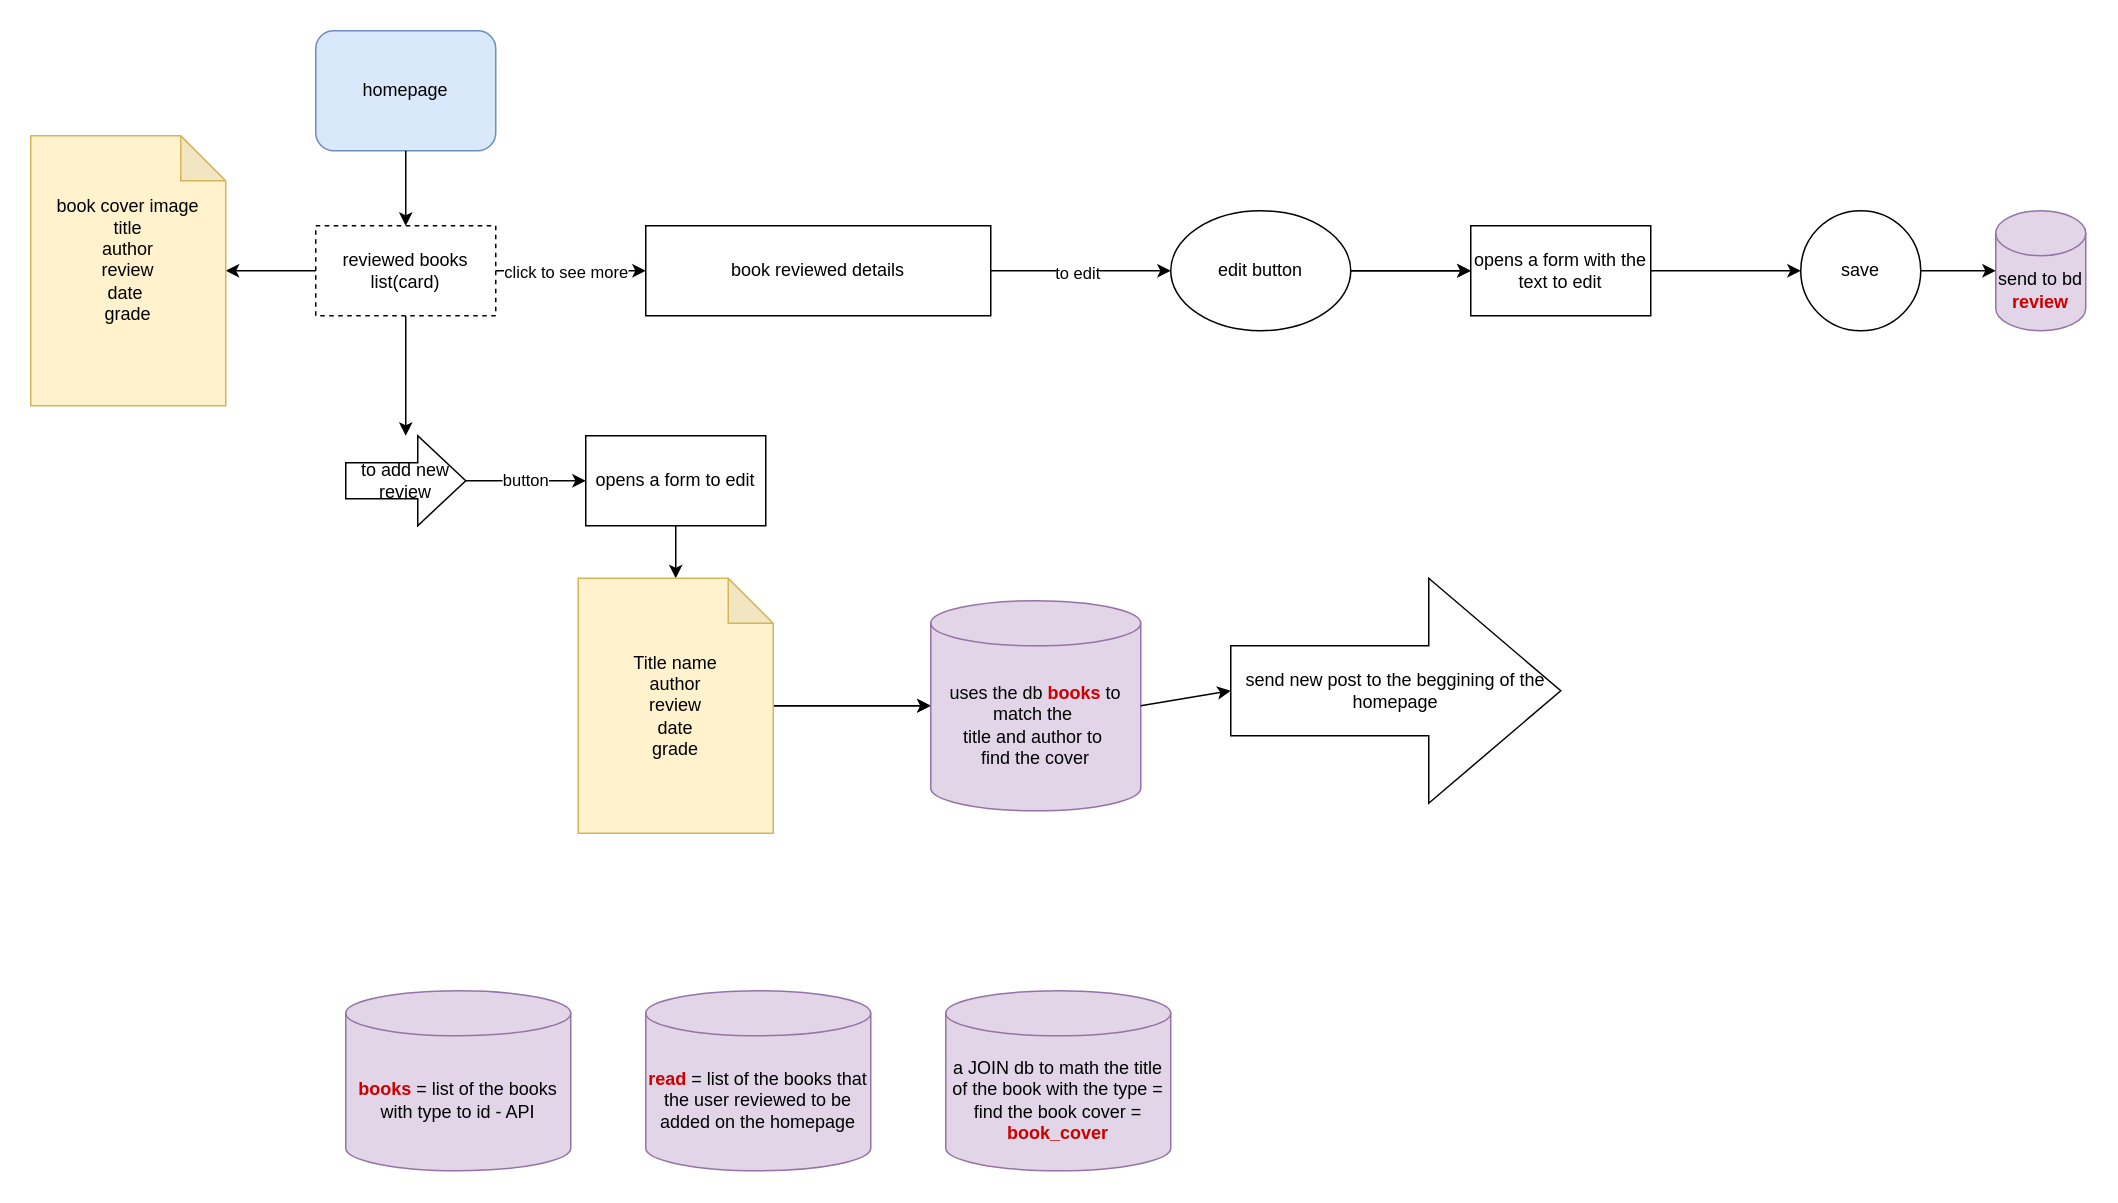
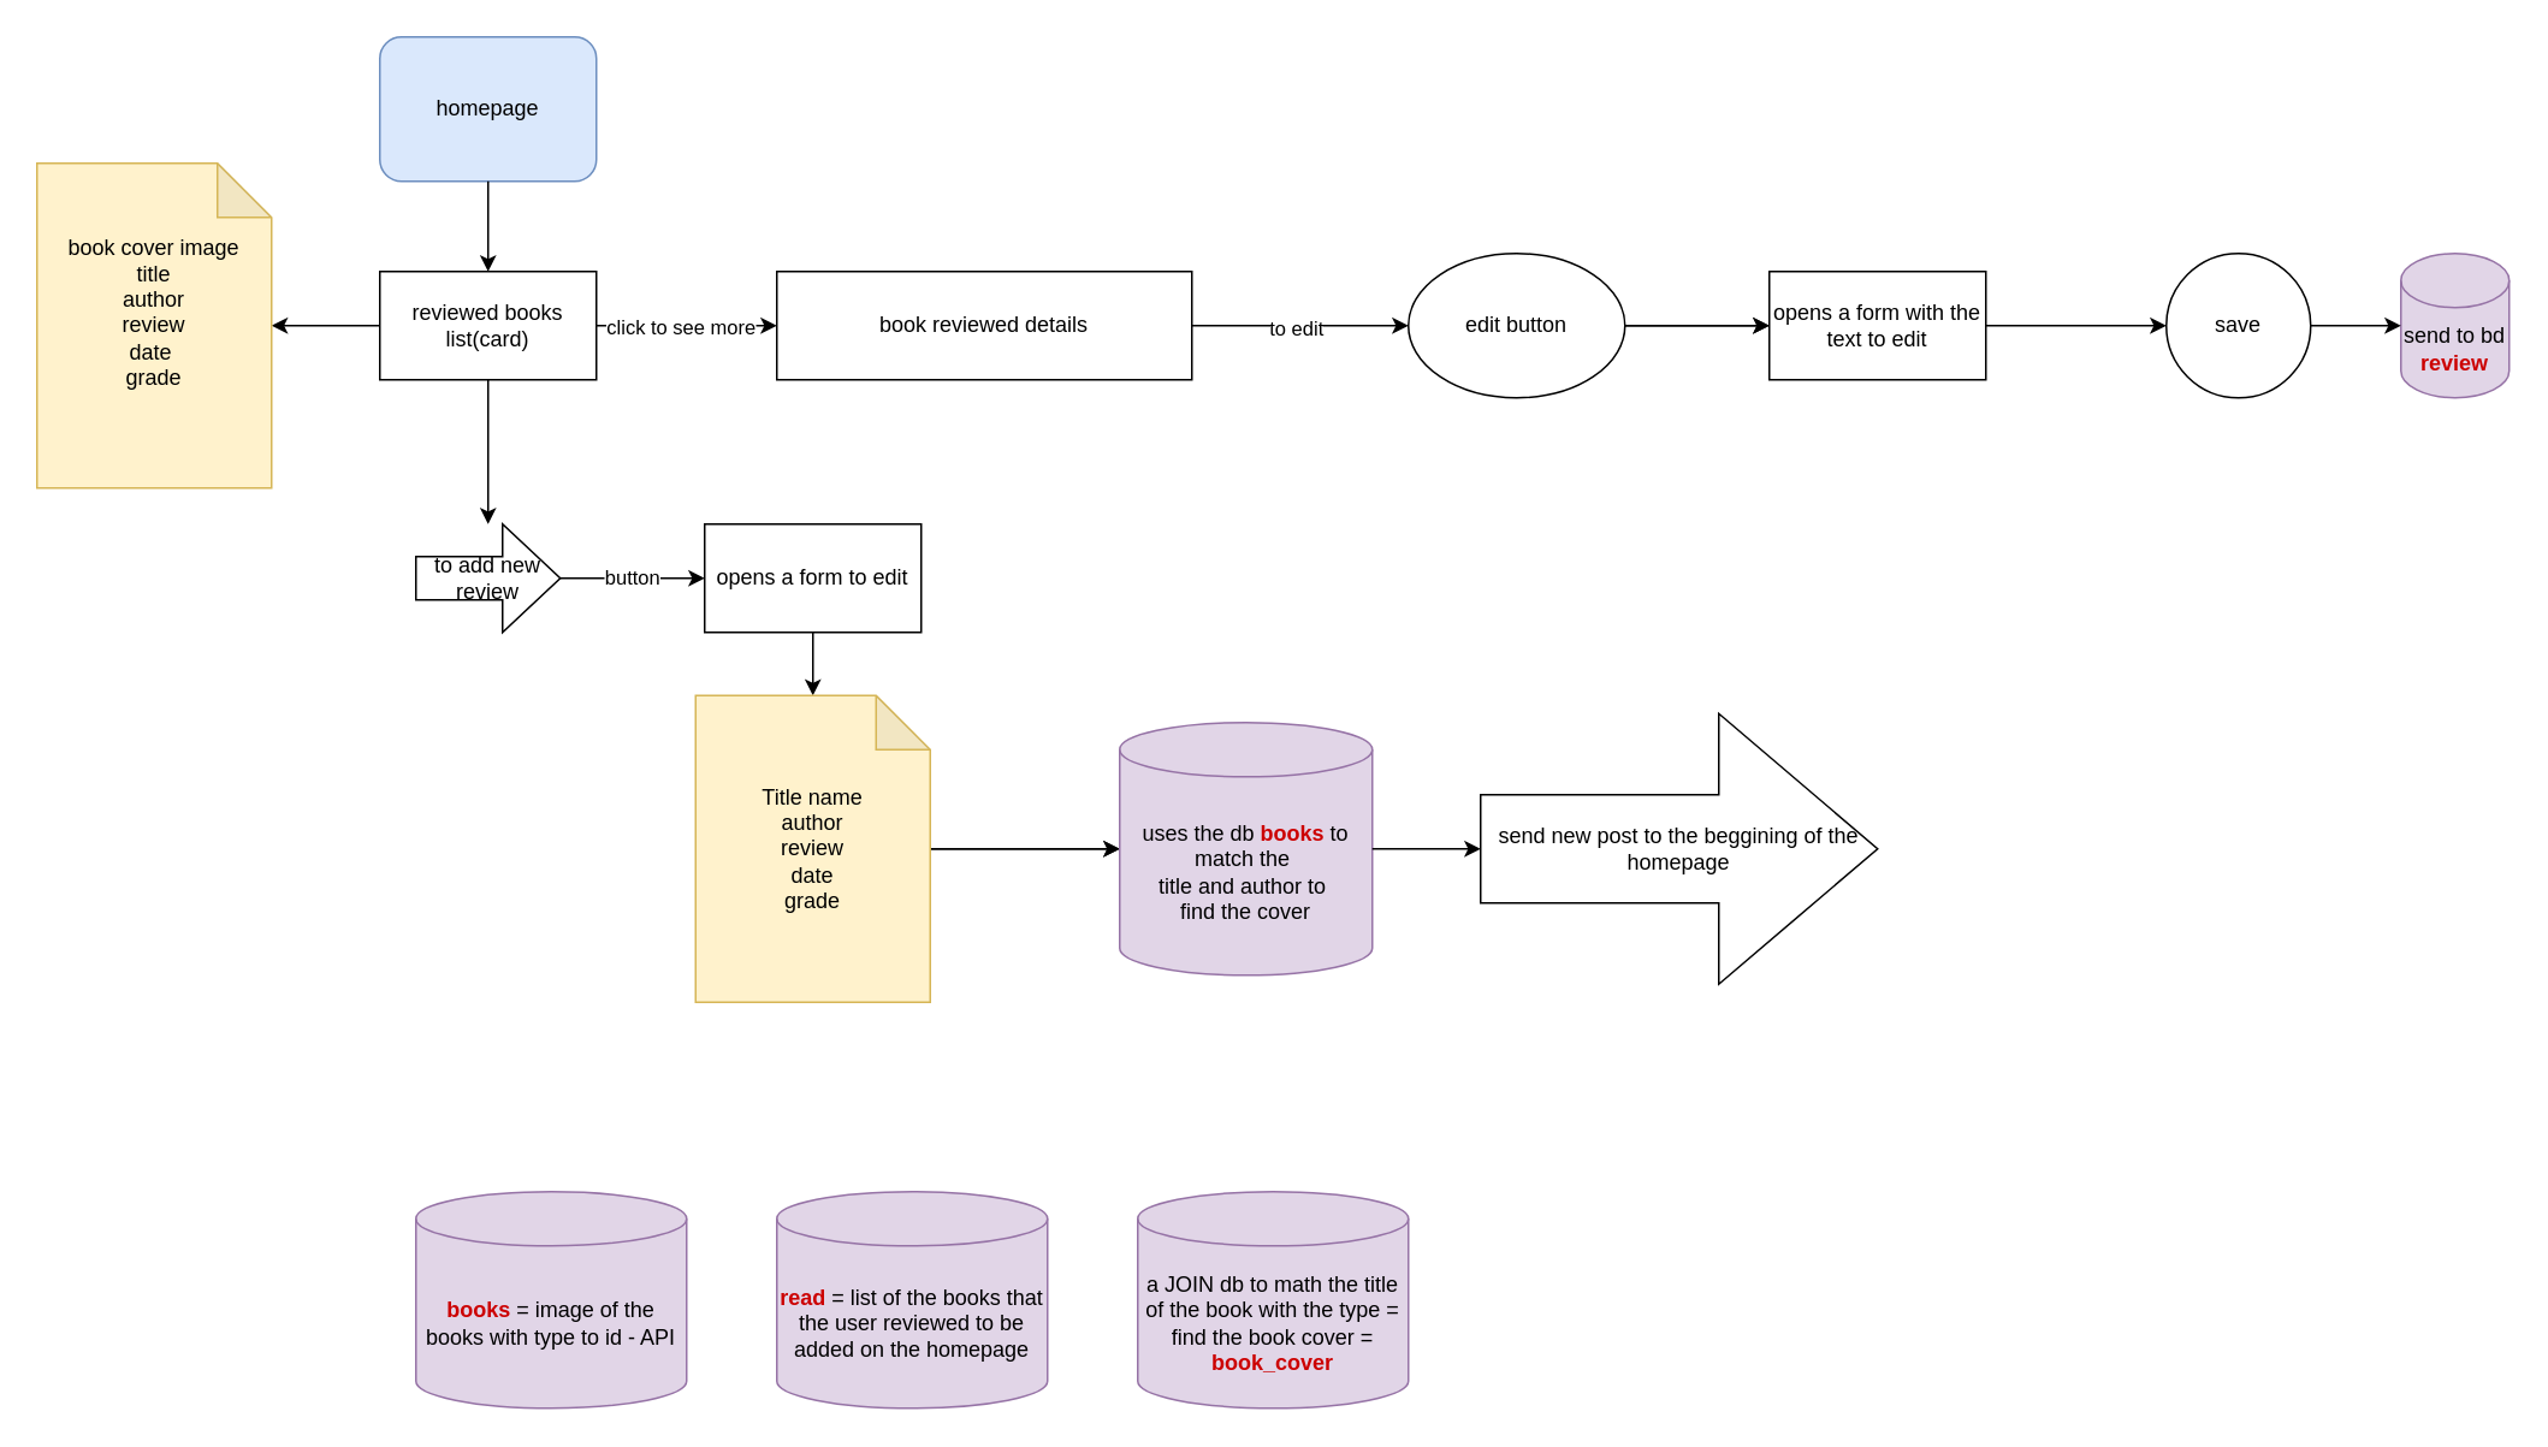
  <mxCell id="0" />
  <mxCell id="1" parent="0" />
  <mxCell id="2" value="homepage" style="rounded=1;whiteSpace=wrap;html=1;fontSize=12;glass=0;strokeWidth=1;shadow=0;fillColor=#dae8fc;strokeColor=#6c8ebf;" parent="1" vertex="1"><mxGeometry x="210" y="20" width="120" height="80" as="geometry" /></mxCell>
  <mxCell id="3" value="" style="endArrow=classic;html=1;rounded=0;exitX=0.5;exitY=1;exitDx=0;exitDy=0;" edge="1" parent="1" source="2" target="5"><mxGeometry width="50" height="50" relative="1" as="geometry"><mxPoint x="520" y="400" as="sourcePoint" /><mxPoint x="270" y="180" as="targetPoint" /></mxGeometry></mxCell>
  <mxCell id="4" value="" style="edgeStyle=orthogonalEdgeStyle;rounded=0;orthogonalLoop=1;jettySize=auto;html=1;" edge="1" parent="1" source="5" target="14"><mxGeometry relative="1" as="geometry" /></mxCell>
- <mxCell id="5" value="reviewed books list(card)" style="rounded=0;whiteSpace=wrap;html=1;dashed=1;" vertex="1" parent="1"><mxGeometry x="210" y="150" width="120" height="60" as="geometry" /></mxCell>
+ <mxCell id="5" value="reviewed books list(card)" style="rounded=0;whiteSpace=wrap;html=1;" vertex="1" parent="1"><mxGeometry x="210" y="150" width="120" height="60" as="geometry" /></mxCell>
  <mxCell id="6" value="" style="endArrow=classic;html=1;rounded=0;exitX=0;exitY=0.5;exitDx=0;exitDy=0;" edge="1" parent="1" source="5" target="7"><mxGeometry width="50" height="50" relative="1" as="geometry"><mxPoint x="520" y="400" as="sourcePoint" /><mxPoint x="270" y="260" as="targetPoint" /></mxGeometry></mxCell>
  <mxCell id="7" value="book cover image&lt;div&gt;title&lt;/div&gt;&lt;div&gt;author&lt;/div&gt;&lt;div&gt;review&lt;/div&gt;&lt;div&gt;date&amp;nbsp;&lt;/div&gt;&lt;div&gt;grade&lt;/div&gt;&lt;div&gt;&lt;br&gt;&lt;/div&gt;" style="shape=note;whiteSpace=wrap;html=1;backgroundOutline=1;darkOpacity=0.05;fillColor=#fff2cc;strokeColor=#d6b656;" vertex="1" parent="1"><mxGeometry x="20" y="90" width="130" height="180" as="geometry" /></mxCell>
  <mxCell id="8" value="" style="endArrow=classic;html=1;rounded=0;exitX=1;exitY=0.5;exitDx=0;exitDy=0;" edge="1" parent="1" source="5" target="12"><mxGeometry width="50" height="50" relative="1" as="geometry"><mxPoint x="520" y="400" as="sourcePoint" /><mxPoint x="500" y="180" as="targetPoint" /></mxGeometry></mxCell>
  <mxCell id="9" value="click to see more" style="edgeLabel;html=1;align=center;verticalAlign=middle;resizable=0;points=[];" vertex="1" connectable="0" parent="8"><mxGeometry x="-0.083" relative="1" as="geometry"><mxPoint as="offset" /></mxGeometry></mxCell>
  <mxCell id="10" value="" style="edgeStyle=orthogonalEdgeStyle;rounded=0;orthogonalLoop=1;jettySize=auto;html=1;" edge="1" parent="1" source="12" target="25"><mxGeometry relative="1" as="geometry"><mxPoint x="780" y="180" as="targetPoint" /></mxGeometry></mxCell>
  <mxCell id="11" value="to edit" style="edgeLabel;html=1;align=center;verticalAlign=middle;resizable=0;points=[];" vertex="1" connectable="0" parent="10"><mxGeometry x="-0.05" y="-1" relative="1" as="geometry"><mxPoint as="offset" /></mxGeometry></mxCell>
  <mxCell id="12" value="book reviewed details" style="rounded=0;whiteSpace=wrap;html=1;" vertex="1" parent="1"><mxGeometry x="430" y="150" width="230" height="60" as="geometry" /></mxCell>
  <mxCell id="13" value="" style="edgeStyle=orthogonalEdgeStyle;rounded=0;orthogonalLoop=1;jettySize=auto;html=1;" edge="1" parent="1"><mxGeometry relative="1" as="geometry"><mxPoint x="900" y="180" as="sourcePoint" /><mxPoint x="980" y="180" as="targetPoint" /></mxGeometry></mxCell>
  <mxCell id="14" value="to add new review" style="shape=singleArrow;whiteSpace=wrap;html=1;arrowWidth=0.4;arrowSize=0.4;rounded=0;" vertex="1" parent="1"><mxGeometry x="230" y="290" width="80" height="60" as="geometry" /></mxCell>
  <mxCell id="15" value="button" style="endArrow=classic;html=1;rounded=0;exitX=1;exitY=0.5;exitDx=0;exitDy=0;exitPerimeter=0;" edge="1" parent="1" source="14" target="17"><mxGeometry width="50" height="50" relative="1" as="geometry"><mxPoint x="520" y="450" as="sourcePoint" /><mxPoint x="450" y="320" as="targetPoint" /></mxGeometry></mxCell>
  <mxCell id="16" value="" style="edgeStyle=orthogonalEdgeStyle;rounded=0;orthogonalLoop=1;jettySize=auto;html=1;" edge="1" parent="1" source="17" target="20"><mxGeometry relative="1" as="geometry" /></mxCell>
  <mxCell id="17" value="opens a form to edit" style="rounded=0;whiteSpace=wrap;html=1;" vertex="1" parent="1"><mxGeometry x="390" y="290" width="120" height="60" as="geometry" /></mxCell>
  <mxCell id="18" value="" style="edgeStyle=orthogonalEdgeStyle;rounded=0;orthogonalLoop=1;jettySize=auto;html=1;" edge="1" parent="1" source="20"><mxGeometry relative="1" as="geometry"><mxPoint x="620" y="470" as="targetPoint" /></mxGeometry></mxCell>
  <mxCell id="19" value="" style="edgeStyle=orthogonalEdgeStyle;rounded=0;orthogonalLoop=1;jettySize=auto;html=1;" edge="1" parent="1" source="20"><mxGeometry relative="1" as="geometry"><mxPoint x="620" y="470" as="targetPoint" /></mxGeometry></mxCell>
  <mxCell id="20" value="Title name&lt;div&gt;author&lt;/div&gt;&lt;div&gt;review&lt;/div&gt;&lt;div&gt;date&lt;/div&gt;&lt;div&gt;grade&lt;/div&gt;" style="shape=note;whiteSpace=wrap;html=1;backgroundOutline=1;darkOpacity=0.05;fillColor=#fff2cc;strokeColor=#d6b656;" vertex="1" parent="1"><mxGeometry x="385" y="385" width="130" height="170" as="geometry" /></mxCell>
- <mxCell id="21" value="send new post to the beggining of the homepage" style="shape=singleArrow;whiteSpace=wrap;html=1;arrowWidth=0.4;arrowSize=0.4;" vertex="1" parent="1"><mxGeometry x="820" y="385" width="220" height="150" as="geometry" /></mxCell>
+ <mxCell id="21" value="send new post to the beggining of the homepage" style="shape=singleArrow;whiteSpace=wrap;html=1;arrowWidth=0.4;arrowSize=0.4;" vertex="1" parent="1"><mxGeometry x="820" y="395" width="220" height="150" as="geometry" /></mxCell>
  <mxCell id="22" value="uses the db&amp;nbsp;&lt;b&gt;&lt;font color=&quot;#cc0000&quot;&gt;books&lt;/font&gt;&lt;/b&gt;&amp;nbsp;to match the&amp;nbsp;&lt;div&gt;title and author to&amp;nbsp;&lt;/div&gt;&lt;div&gt;find the cover&lt;/div&gt;" style="shape=cylinder3;whiteSpace=wrap;html=1;boundedLbl=1;backgroundOutline=1;size=15;fillColor=#e1d5e7;strokeColor=#9673a6;" vertex="1" parent="1"><mxGeometry x="620" y="400" width="140" height="140" as="geometry" /></mxCell>
  <mxCell id="23" value="" style="endArrow=classic;html=1;rounded=0;exitX=1;exitY=0.5;exitDx=0;exitDy=0;exitPerimeter=0;entryX=0;entryY=0.5;entryDx=0;entryDy=0;entryPerimeter=0;" edge="1" parent="1" source="22" target="21"><mxGeometry width="50" height="50" relative="1" as="geometry"><mxPoint x="520" y="450" as="sourcePoint" /><mxPoint x="570" y="400" as="targetPoint" /></mxGeometry></mxCell>
  <mxCell id="24" value="" style="edgeStyle=orthogonalEdgeStyle;rounded=0;orthogonalLoop=1;jettySize=auto;html=1;" edge="1" parent="1" source="25" target="27"><mxGeometry relative="1" as="geometry" /></mxCell>
  <mxCell id="25" value="edit button" style="ellipse;whiteSpace=wrap;html=1;" vertex="1" parent="1"><mxGeometry x="780" y="140" width="120" height="80" as="geometry" /></mxCell>
  <mxCell id="26" value="" style="edgeStyle=orthogonalEdgeStyle;rounded=0;orthogonalLoop=1;jettySize=auto;html=1;" edge="1" parent="1" source="27" target="28"><mxGeometry relative="1" as="geometry" /></mxCell>
  <mxCell id="27" value="opens a form with the text to edit" style="whiteSpace=wrap;html=1;" vertex="1" parent="1"><mxGeometry x="980" y="150" width="120" height="60" as="geometry" /></mxCell>
  <mxCell id="28" value="save" style="ellipse;whiteSpace=wrap;html=1;" vertex="1" parent="1"><mxGeometry x="1200" y="140" width="80" height="80" as="geometry" /></mxCell>
  <mxCell id="29" value="send to bd &lt;b&gt;&lt;font color=&quot;#cc0000&quot;&gt;review&lt;/font&gt;&lt;/b&gt;" style="shape=cylinder3;whiteSpace=wrap;html=1;boundedLbl=1;backgroundOutline=1;size=15;fillColor=#e1d5e7;strokeColor=#9673a6;" vertex="1" parent="1"><mxGeometry x="1330" y="140" width="60" height="80" as="geometry" /></mxCell>
  <mxCell id="30" value="" style="endArrow=classic;html=1;rounded=0;exitX=1;exitY=0.5;exitDx=0;exitDy=0;entryX=0;entryY=0.5;entryDx=0;entryDy=0;entryPerimeter=0;" edge="1" parent="1" source="28" target="29"><mxGeometry width="50" height="50" relative="1" as="geometry"><mxPoint x="790" y="330" as="sourcePoint" /><mxPoint x="840" y="280" as="targetPoint" /></mxGeometry></mxCell>
- <mxCell id="31" value="&lt;font color=&quot;#cc0000&quot;&gt;&lt;b&gt;books&lt;/b&gt;&lt;/font&gt; = list of the books with type to id - API" style="shape=cylinder3;whiteSpace=wrap;html=1;boundedLbl=1;backgroundOutline=1;size=15;fillColor=#e1d5e7;strokeColor=#9673a6;" vertex="1" parent="1"><mxGeometry x="230" y="660" width="150" height="120" as="geometry" /></mxCell>
+ <mxCell id="31" value="&lt;font color=&quot;#cc0000&quot;&gt;&lt;b&gt;books&lt;/b&gt;&lt;/font&gt; = image of the books with type to id - API" style="shape=cylinder3;whiteSpace=wrap;html=1;boundedLbl=1;backgroundOutline=1;size=15;fillColor=#e1d5e7;strokeColor=#9673a6;" vertex="1" parent="1"><mxGeometry x="230" y="660" width="150" height="120" as="geometry" /></mxCell>
  <mxCell id="32" value="&lt;b&gt;&lt;font color=&quot;#cc0000&quot;&gt;read&lt;/font&gt;&lt;/b&gt; = list of the books that the user reviewed to be added on the homepage" style="shape=cylinder3;whiteSpace=wrap;html=1;boundedLbl=1;backgroundOutline=1;size=15;fillColor=#e1d5e7;strokeColor=#9673a6;" vertex="1" parent="1"><mxGeometry x="430" y="660" width="150" height="120" as="geometry" /></mxCell>
  <mxCell id="33" value="a JOIN db to math the title of the book with the type = find the book cover = &lt;b&gt;&lt;font color=&quot;#cc0000&quot;&gt;book_cover&lt;/font&gt;&lt;/b&gt;" style="shape=cylinder3;whiteSpace=wrap;html=1;boundedLbl=1;backgroundOutline=1;size=15;fillColor=#e1d5e7;strokeColor=#9673a6;" vertex="1" parent="1"><mxGeometry x="630" y="660" width="150" height="120" as="geometry" /></mxCell>
